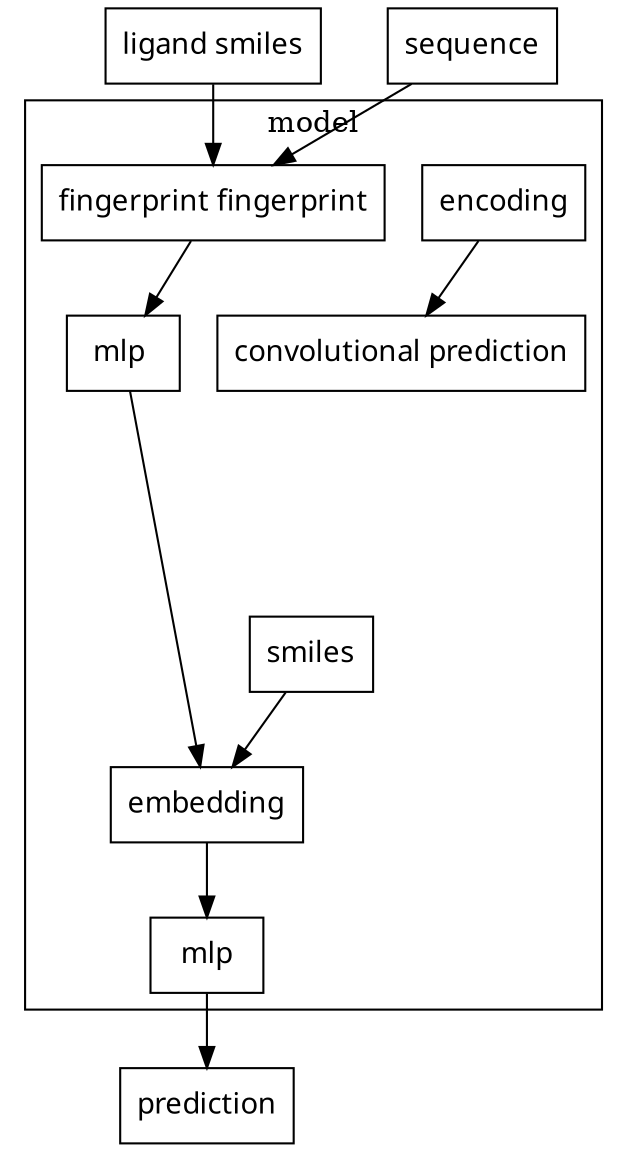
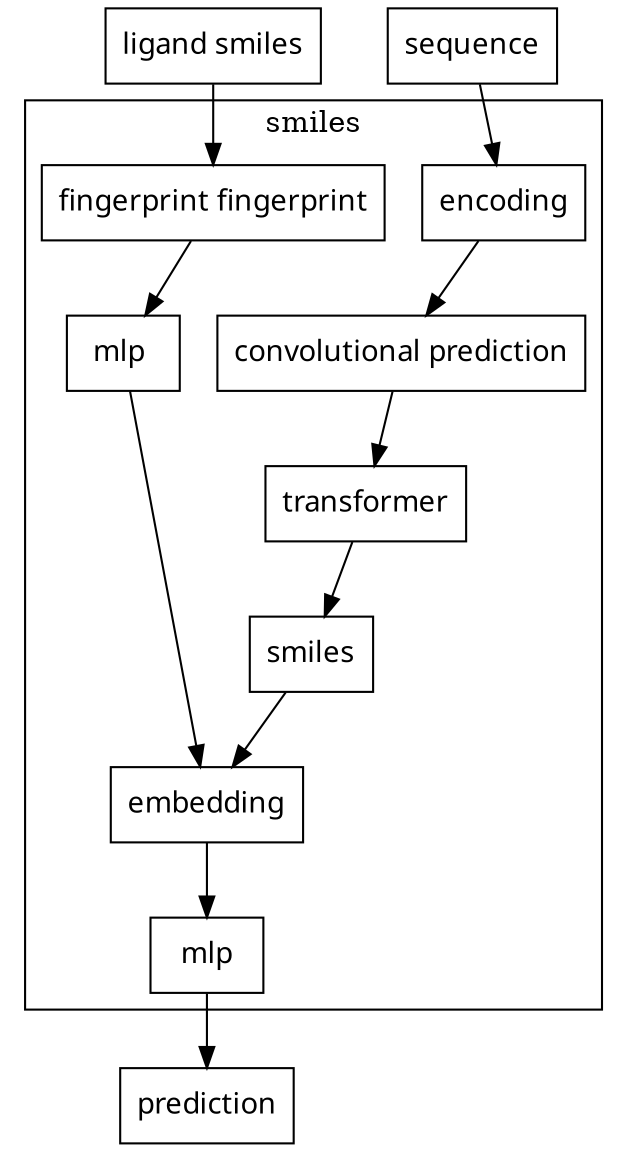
  digraph {
    node [fontname="Noto Sans" shape=box]
    "ligand smiles"
    sequence
    n3 [label="fingerprint fingerprint"]
    encoding
    "mlp "
    n6 [label="convolutional prediction"]
    embedding
+   transformer
    mlp
    n10 [label=smiles]
    prediction
    subgraph sub_1 {
      rank=same
      "ligand smiles"
      sequence
    }
    subgraph cluster_2 {
-     label=model
+     label=smiles
      embedding
+     transformer
      mlp
      n10
      subgraph sub_3 {
        label=model
        rank=same
        n3
        encoding
      }
      subgraph sub_4 {
        label=model
        rank=same
        "mlp "
        n6
      }
    }
    "ligand smiles" -> n3
-   sequence -> n3
+   sequence -> encoding
    n3 -> "mlp "
    encoding -> n6
    "mlp " -> embedding
+   n6 -> transformer
    embedding -> mlp
+   transformer -> n10
    mlp -> prediction
    n10 -> embedding
  }
